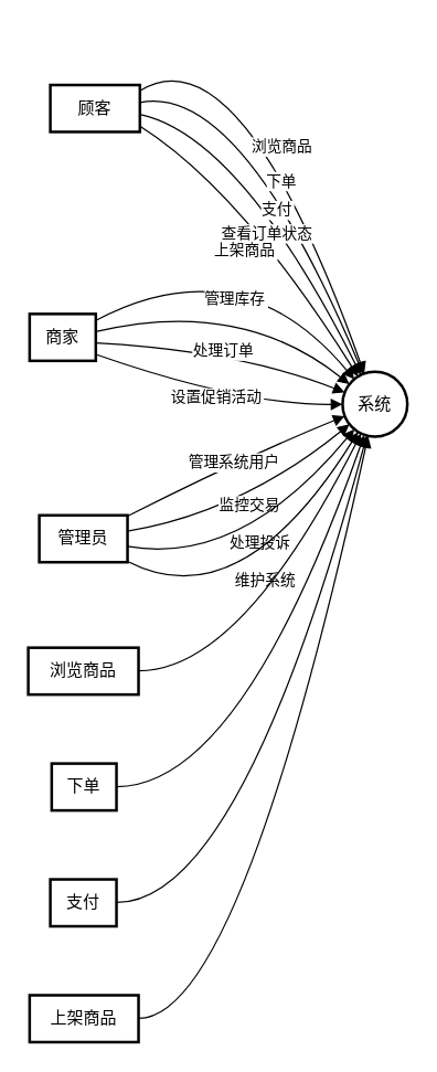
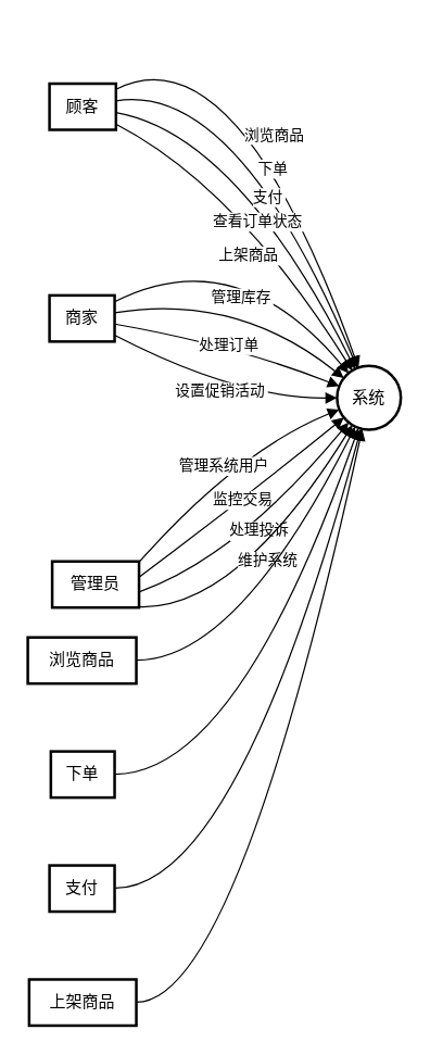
  <mxCell id="0" />
  <mxCell id="1" parent="0" />
- <mxCell id="2" value="顾客" style="whiteSpace=wrap;strokeWidth=2;" vertex="1" parent="1"><mxGeometry x="36" y="61" width="65" height="34" as="geometry" /></mxCell>
+ <mxCell id="2" value="顾客" style="whiteSpace=wrap;strokeWidth=2;" vertex="1" parent="1"><mxGeometry x="36" y="61" width="49" height="34" as="geometry" /></mxCell>
  <mxCell id="3" value="系统" style="ellipse;aspect=fixed;strokeWidth=2;whiteSpace=wrap;" vertex="1" parent="1"><mxGeometry x="248" y="269" width="47" height="47" as="geometry" /></mxCell>
- <mxCell id="4" value="商家" style="whiteSpace=wrap;strokeWidth=2;" vertex="1" parent="1"><mxGeometry x="21" y="227" width="48" height="34" as="geometry" /></mxCell>
- <mxCell id="5" value="管理员" style="whiteSpace=wrap;strokeWidth=2;" vertex="1" parent="1"><mxGeometry x="28" y="373" width="64" height="34" as="geometry" /></mxCell>
+ <mxCell id="4" value="商家" style="whiteSpace=wrap;strokeWidth=2;" vertex="1" parent="1"><mxGeometry x="36" y="217" width="48" height="34" as="geometry" /></mxCell>
+ <mxCell id="5" value="管理员" style="whiteSpace=wrap;strokeWidth=2;" vertex="1" parent="1"><mxGeometry x="38" y="413" width="64" height="34" as="geometry" /></mxCell>
  <mxCell id="6" value="浏览商品" style="whiteSpace=wrap;strokeWidth=2;" vertex="1" parent="1"><mxGeometry y="469" width="80" height="34" as="geometry" x="20" /></mxCell>
  <mxCell id="7" value="下单" style="whiteSpace=wrap;strokeWidth=2;" vertex="1" parent="1"><mxGeometry x="37" y="553" width="47" height="34" as="geometry" /></mxCell>
  <mxCell id="8" value="支付" style="whiteSpace=wrap;strokeWidth=2;" vertex="1" parent="1"><mxGeometry x="36" y="637" width="48" height="34" as="geometry" /></mxCell>
  <mxCell id="9" value="上架商品" style="whiteSpace=wrap;strokeWidth=2;" vertex="1" parent="1"><mxGeometry x="21" y="721" width="79" height="34" as="geometry" /></mxCell>
  <mxCell id="10" value="浏览商品" style="curved=1;startArrow=none;endArrow=block;exitX=0.99;exitY=0.13;entryX=0.321;entryY=0;" edge="1" parent="1" source="2" target="3"><mxGeometry relative="1" as="geometry"><Array as="points"><mxPoint x="174" y="20" /></Array></mxGeometry></mxCell>
  <mxCell id="11" value="下单" style="curved=1;startArrow=none;endArrow=block;exitX=0.99;exitY=0.377;entryX=0.292;entryY=0;" edge="1" parent="1" source="2" target="3"><mxGeometry relative="1" as="geometry"><Array as="points"><mxPoint x="174" y="59" /></Array></mxGeometry></mxCell>
  <mxCell id="12" value="支付" style="curved=1;startArrow=none;endArrow=block;exitX=0.99;exitY=0.623;entryX=0.25;entryY=0;" edge="1" parent="1" source="2" target="3"><mxGeometry relative="1" as="geometry"><Array as="points"><mxPoint x="174" y="98" /></Array></mxGeometry></mxCell>
  <mxCell id="13" value="查看订单状态" style="curved=1;startArrow=none;endArrow=block;exitX=0.99;exitY=0.87;entryX=0.188;entryY=0;" edge="1" parent="1" source="2" target="3"><mxGeometry relative="1" as="geometry"><Array as="points"><mxPoint x="174" y="137" /></Array></mxGeometry></mxCell>
  <mxCell id="14" value="上架商品" style="curved=1;startArrow=none;endArrow=block;exitX=1;exitY=0.138;entryX=0.083;entryY=0;" edge="1" parent="1" source="4" target="3"><mxGeometry relative="1" as="geometry"><Array as="points"><mxPoint x="174" y="176" /></Array></mxGeometry></mxCell>
  <mxCell id="15" value="管理库存" style="curved=1;startArrow=none;endArrow=block;exitX=1;exitY=0.379;entryX=0;entryY=0.1;" edge="1" parent="1" source="4" target="3"><mxGeometry relative="1" as="geometry"><Array as="points"><mxPoint x="174" y="215" /></Array></mxGeometry></mxCell>
  <mxCell id="16" value="处理订单" style="curved=1;startArrow=none;endArrow=block;exitX=1;exitY=0.621;entryX=0;entryY=0.3;" edge="1" parent="1" source="4" target="3"><mxGeometry relative="1" as="geometry"><Array as="points"><mxPoint x="174" y="254" /></Array></mxGeometry></mxCell>
  <mxCell id="17" value="设置促销活动" style="curved=1;startArrow=none;endArrow=block;exitX=1;exitY=0.862;entryX=0;entryY=0.5;" edge="1" parent="1" source="4" target="3"><mxGeometry relative="1" as="geometry"><Array as="points"><mxPoint x="174" y="293" /></Array></mxGeometry></mxCell>
  <mxCell id="18" value="管理系统用户" style="curved=1;startArrow=none;endArrow=block;exitX=1;exitY=0.017;entryX=0;entryY=0.7;" edge="1" parent="1" source="5" target="3"><mxGeometry relative="1" as="geometry"><Array as="points"><mxPoint x="174" y="332" /></Array></mxGeometry></mxCell>
  <mxCell id="19" value="监控交易" style="curved=1;startArrow=none;endArrow=block;exitX=1;exitY=0.339;entryX=0;entryY=0.9;" edge="1" parent="1" source="5" target="3"><mxGeometry relative="1" as="geometry"><Array as="points"><mxPoint x="174" y="371" /></Array></mxGeometry></mxCell>
  <mxCell id="20" value="处理投诉" style="curved=1;startArrow=none;endArrow=block;exitX=1;exitY=0.661;entryX=0.083;entryY=1;" edge="1" parent="1" source="5" target="3"><mxGeometry relative="1" as="geometry"><Array as="points"><mxPoint x="174" y="410" /></Array></mxGeometry></mxCell>
  <mxCell id="21" value="维护系统" style="curved=1;startArrow=none;endArrow=block;exitX=1;exitY=0.983;entryX=0.188;entryY=1;" edge="1" parent="1" source="5" target="3"><mxGeometry relative="1" as="geometry"><Array as="points"><mxPoint x="174" y="449" /></Array></mxGeometry></mxCell>
  <mxCell id="22" value="" style="curved=1;startArrow=none;endArrow=block;exitX=1;exitY=0.493;entryX=0.248;entryY=1;" edge="1" parent="1" source="6" target="3"><mxGeometry relative="1" as="geometry"><Array as="points"><mxPoint x="174" y="486" /></Array></mxGeometry></mxCell>
  <mxCell id="23" value="" style="curved=1;startArrow=none;endArrow=block;exitX=0.989;exitY=0.493;entryX=0.324;entryY=1;" edge="1" parent="1" source="7" target="3"><mxGeometry relative="1" as="geometry"><Array as="points"><mxPoint x="174" y="570" /></Array></mxGeometry></mxCell>
  <mxCell id="24" value="" style="curved=1;startArrow=none;endArrow=block;exitX=1;exitY=0.493;entryX=0.365;entryY=1;" edge="1" parent="1" source="8" target="3"><mxGeometry relative="1" as="geometry"><Array as="points"><mxPoint x="174" y="654" /></Array></mxGeometry></mxCell>
  <mxCell id="25" value="" style="curved=1;startArrow=none;endArrow=block;exitX=0.994;exitY=0.493;entryX=0.391;entryY=1;" edge="1" parent="1" source="9" target="3"><mxGeometry relative="1" as="geometry"><Array as="points"><mxPoint x="174" y="738" /></Array></mxGeometry></mxCell>
